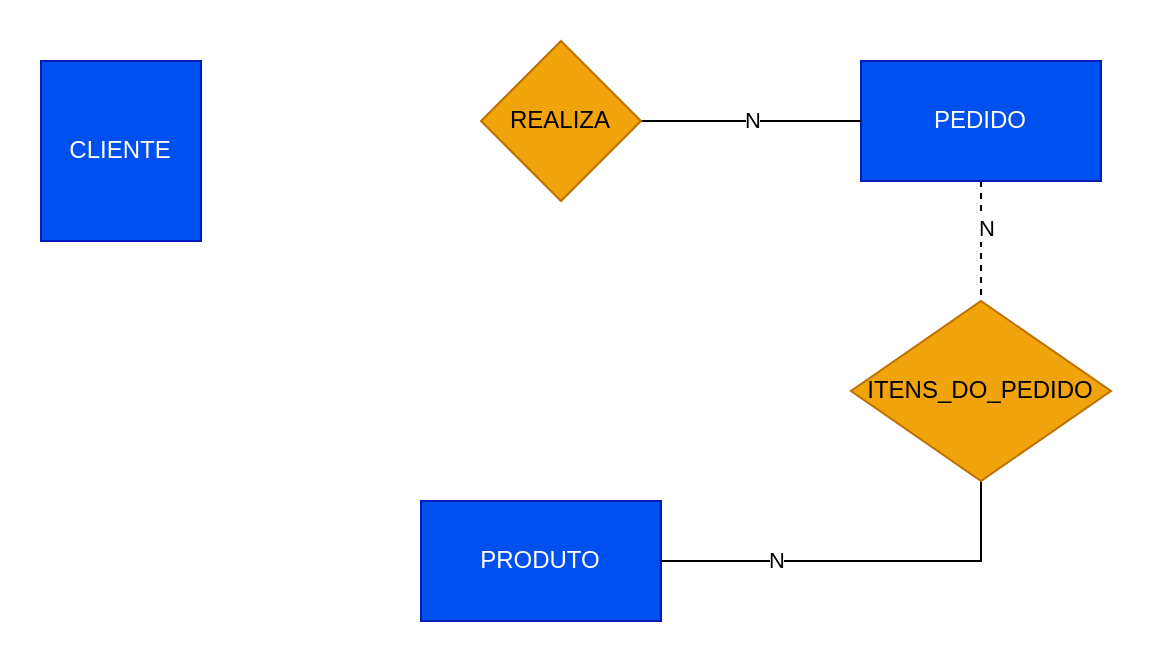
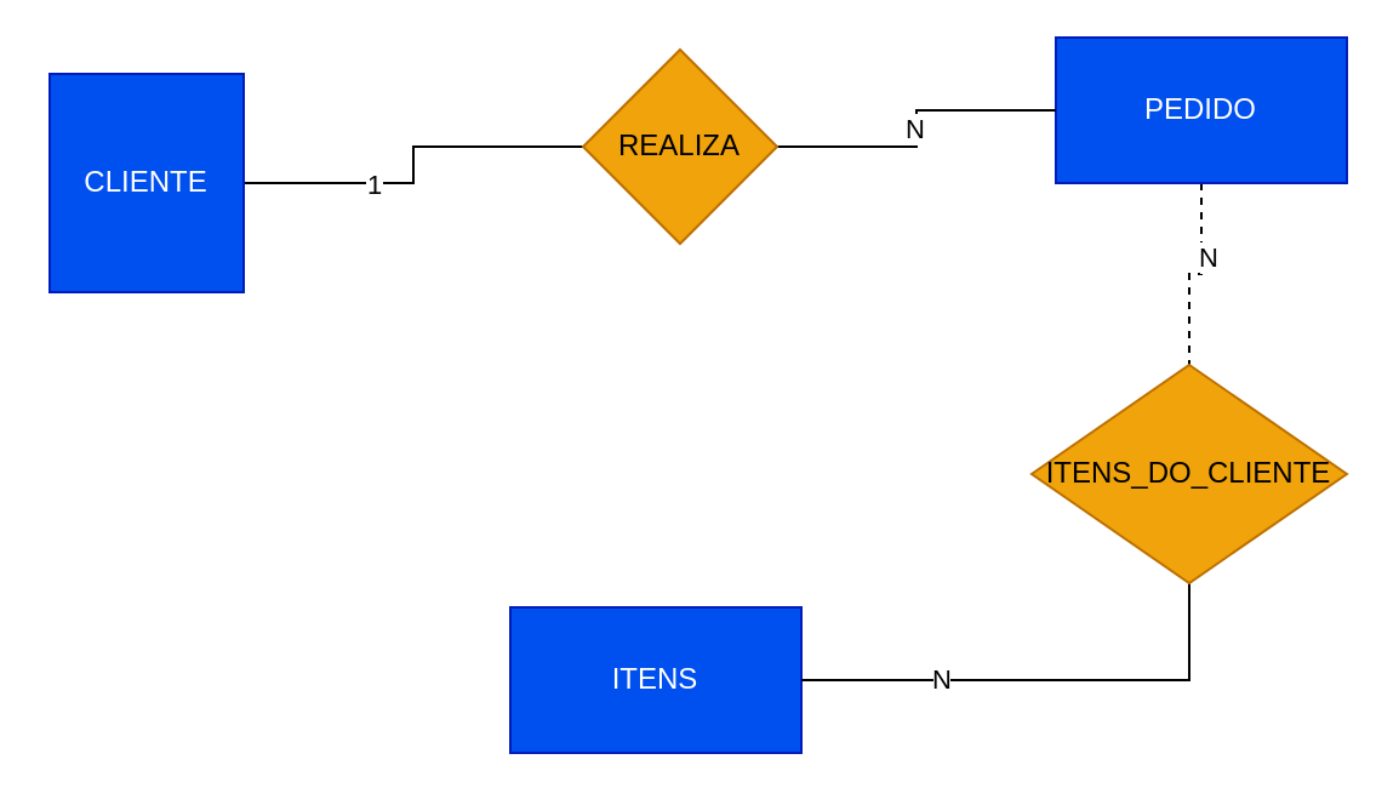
  <mxCell id="0" />
  <mxCell id="1" parent="0" />
+ <mxCell id="2" value="" style="edgeStyle=orthogonalEdgeStyle;rounded=0;orthogonalLoop=1;jettySize=auto;html=1;endArrow=none;endFill=0;" parent="1" source="4" target="11" edge="1"><mxGeometry relative="1" as="geometry" /></mxCell>
+ <mxCell id="3" value="1" style="edgeLabel;html=1;align=center;verticalAlign=middle;resizable=0;points=[];" parent="2" vertex="1" connectable="0"><mxGeometry x="-0.311" relative="1" as="geometry"><mxPoint as="offset" /></mxGeometry></mxCell>
  <mxCell id="4" value="CLIENTE" style="rounded=0;whiteSpace=wrap;html=1;fillColor=#0050ef;strokeColor=#001DBC;fontColor=#ffffff;" parent="1" vertex="1"><mxGeometry x="20" y="30" width="80" height="90" as="geometry" /></mxCell>
- <mxCell id="5" value="PRODUTO" style="rounded=0;whiteSpace=wrap;html=1;fillColor=#0050ef;strokeColor=#001DBC;fontColor=#ffffff;" parent="1" vertex="1"><mxGeometry x="210" y="250" width="120" height="60" as="geometry" /></mxCell>
+ <mxCell id="5" value="ITENS" style="rounded=0;whiteSpace=wrap;html=1;fillColor=#0050ef;strokeColor=#001DBC;fontColor=#ffffff;" parent="1" vertex="1"><mxGeometry x="210" y="250" width="120" height="60" as="geometry" /></mxCell>
  <mxCell id="6" value="" style="edgeStyle=orthogonalEdgeStyle;rounded=0;orthogonalLoop=1;jettySize=auto;html=1;endArrow=none;endFill=0;dashed=1;" parent="1" source="8" target="14" edge="1"><mxGeometry relative="1" as="geometry" /></mxCell>
  <mxCell id="7" value="N" style="edgeLabel;html=1;align=center;verticalAlign=middle;resizable=0;points=[];" parent="6" vertex="1" connectable="0"><mxGeometry x="-0.241" y="2" relative="1" as="geometry"><mxPoint as="offset" /></mxGeometry></mxCell>
- <mxCell id="8" value="PEDIDO" style="rounded=0;whiteSpace=wrap;html=1;fillColor=#0050ef;strokeColor=#001DBC;fontColor=#ffffff;" parent="1" vertex="1"><mxGeometry x="430" y="30" width="120" height="60" as="geometry" /></mxCell>
+ <mxCell id="8" value="PEDIDO" style="rounded=0;whiteSpace=wrap;html=1;fillColor=#0050ef;strokeColor=#001DBC;fontColor=#ffffff;" parent="1" vertex="1"><mxGeometry x="435" y="15" width="120" height="60" as="geometry" /></mxCell>
  <mxCell id="9" style="edgeStyle=orthogonalEdgeStyle;rounded=0;orthogonalLoop=1;jettySize=auto;html=1;entryX=0;entryY=0.5;entryDx=0;entryDy=0;endArrow=none;endFill=0;" parent="1" source="11" target="8" edge="1"><mxGeometry relative="1" as="geometry" /></mxCell>
  <mxCell id="10" value="N" style="edgeLabel;html=1;align=center;verticalAlign=middle;resizable=0;points=[];" parent="9" vertex="1" connectable="0"><mxGeometry y="1" relative="1" as="geometry"><mxPoint as="offset" /></mxGeometry></mxCell>
  <mxCell id="11" value="REALIZA" style="rhombus;whiteSpace=wrap;html=1;fillColor=#f0a30a;strokeColor=#BD7000;rounded=0;fontColor=#000000;" parent="1" vertex="1"><mxGeometry x="240" y="20" width="80" height="80" as="geometry" /></mxCell>
  <mxCell id="12" style="edgeStyle=orthogonalEdgeStyle;rounded=0;orthogonalLoop=1;jettySize=auto;html=1;entryX=1;entryY=0.5;entryDx=0;entryDy=0;endArrow=none;endFill=0;" parent="1" source="14" target="5" edge="1"><mxGeometry relative="1" as="geometry"><Array as="points"><mxPoint x="490" y="280" /></Array></mxGeometry></mxCell>
  <mxCell id="13" value="N" style="edgeLabel;html=1;align=center;verticalAlign=middle;resizable=0;points=[];" parent="12" vertex="1" connectable="0"><mxGeometry x="0.43" y="-1" relative="1" as="geometry"><mxPoint as="offset" /></mxGeometry></mxCell>
- <mxCell id="14" value="ITENS_DO_PEDIDO" style="rhombus;whiteSpace=wrap;html=1;fillColor=#f0a30a;strokeColor=#BD7000;rounded=0;fontColor=#000000;" parent="1" vertex="1"><mxGeometry x="425" y="150" width="130" height="90" as="geometry" /></mxCell>
+ <mxCell id="14" value="ITENS_DO_CLIENTE" style="rhombus;whiteSpace=wrap;html=1;fillColor=#f0a30a;strokeColor=#BD7000;rounded=0;fontColor=#000000;" parent="1" vertex="1"><mxGeometry x="425" y="150" width="130" height="90" as="geometry" /></mxCell>
